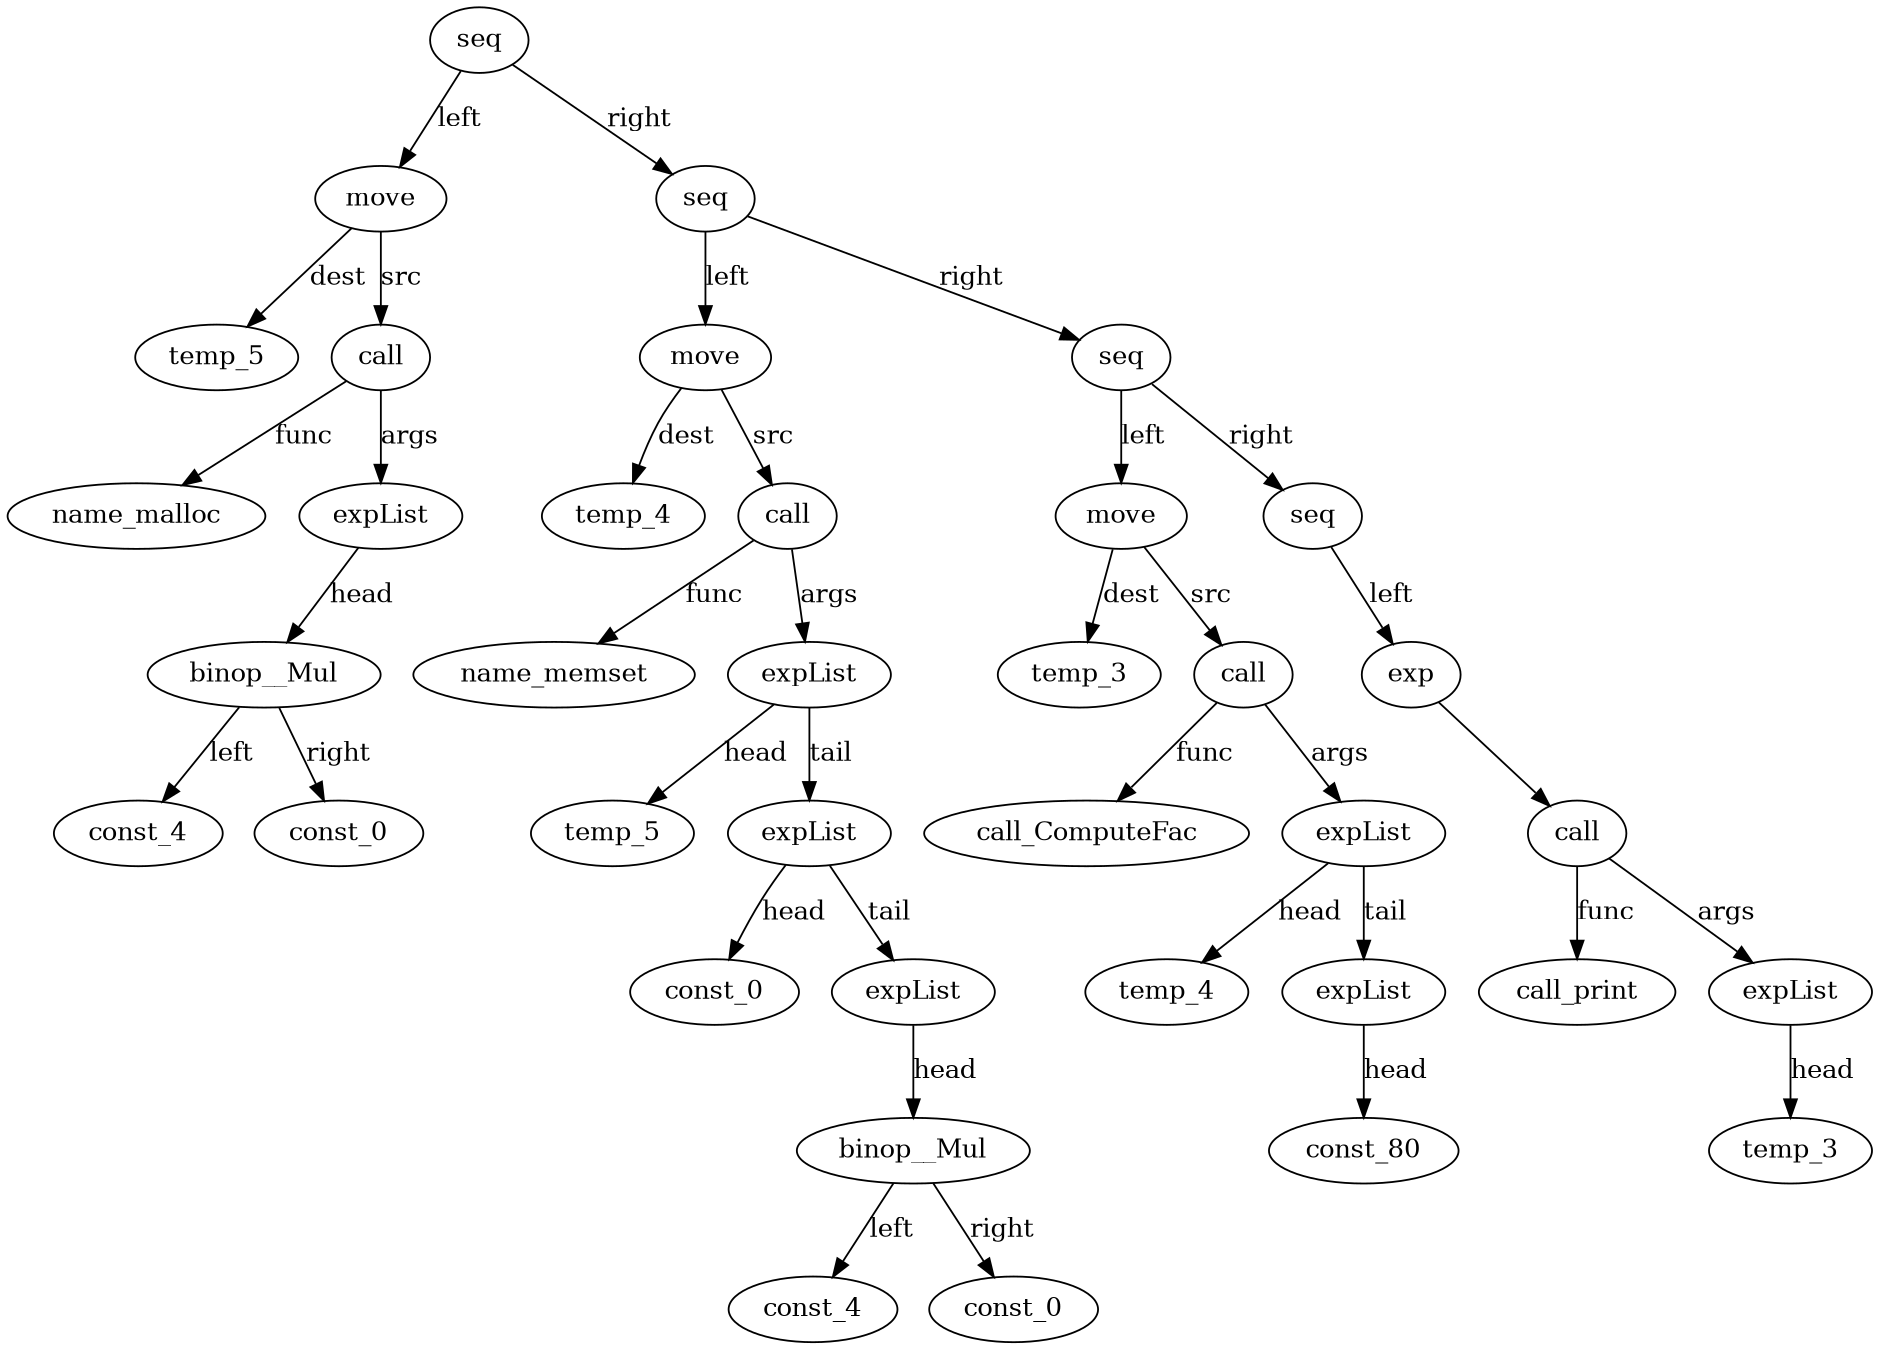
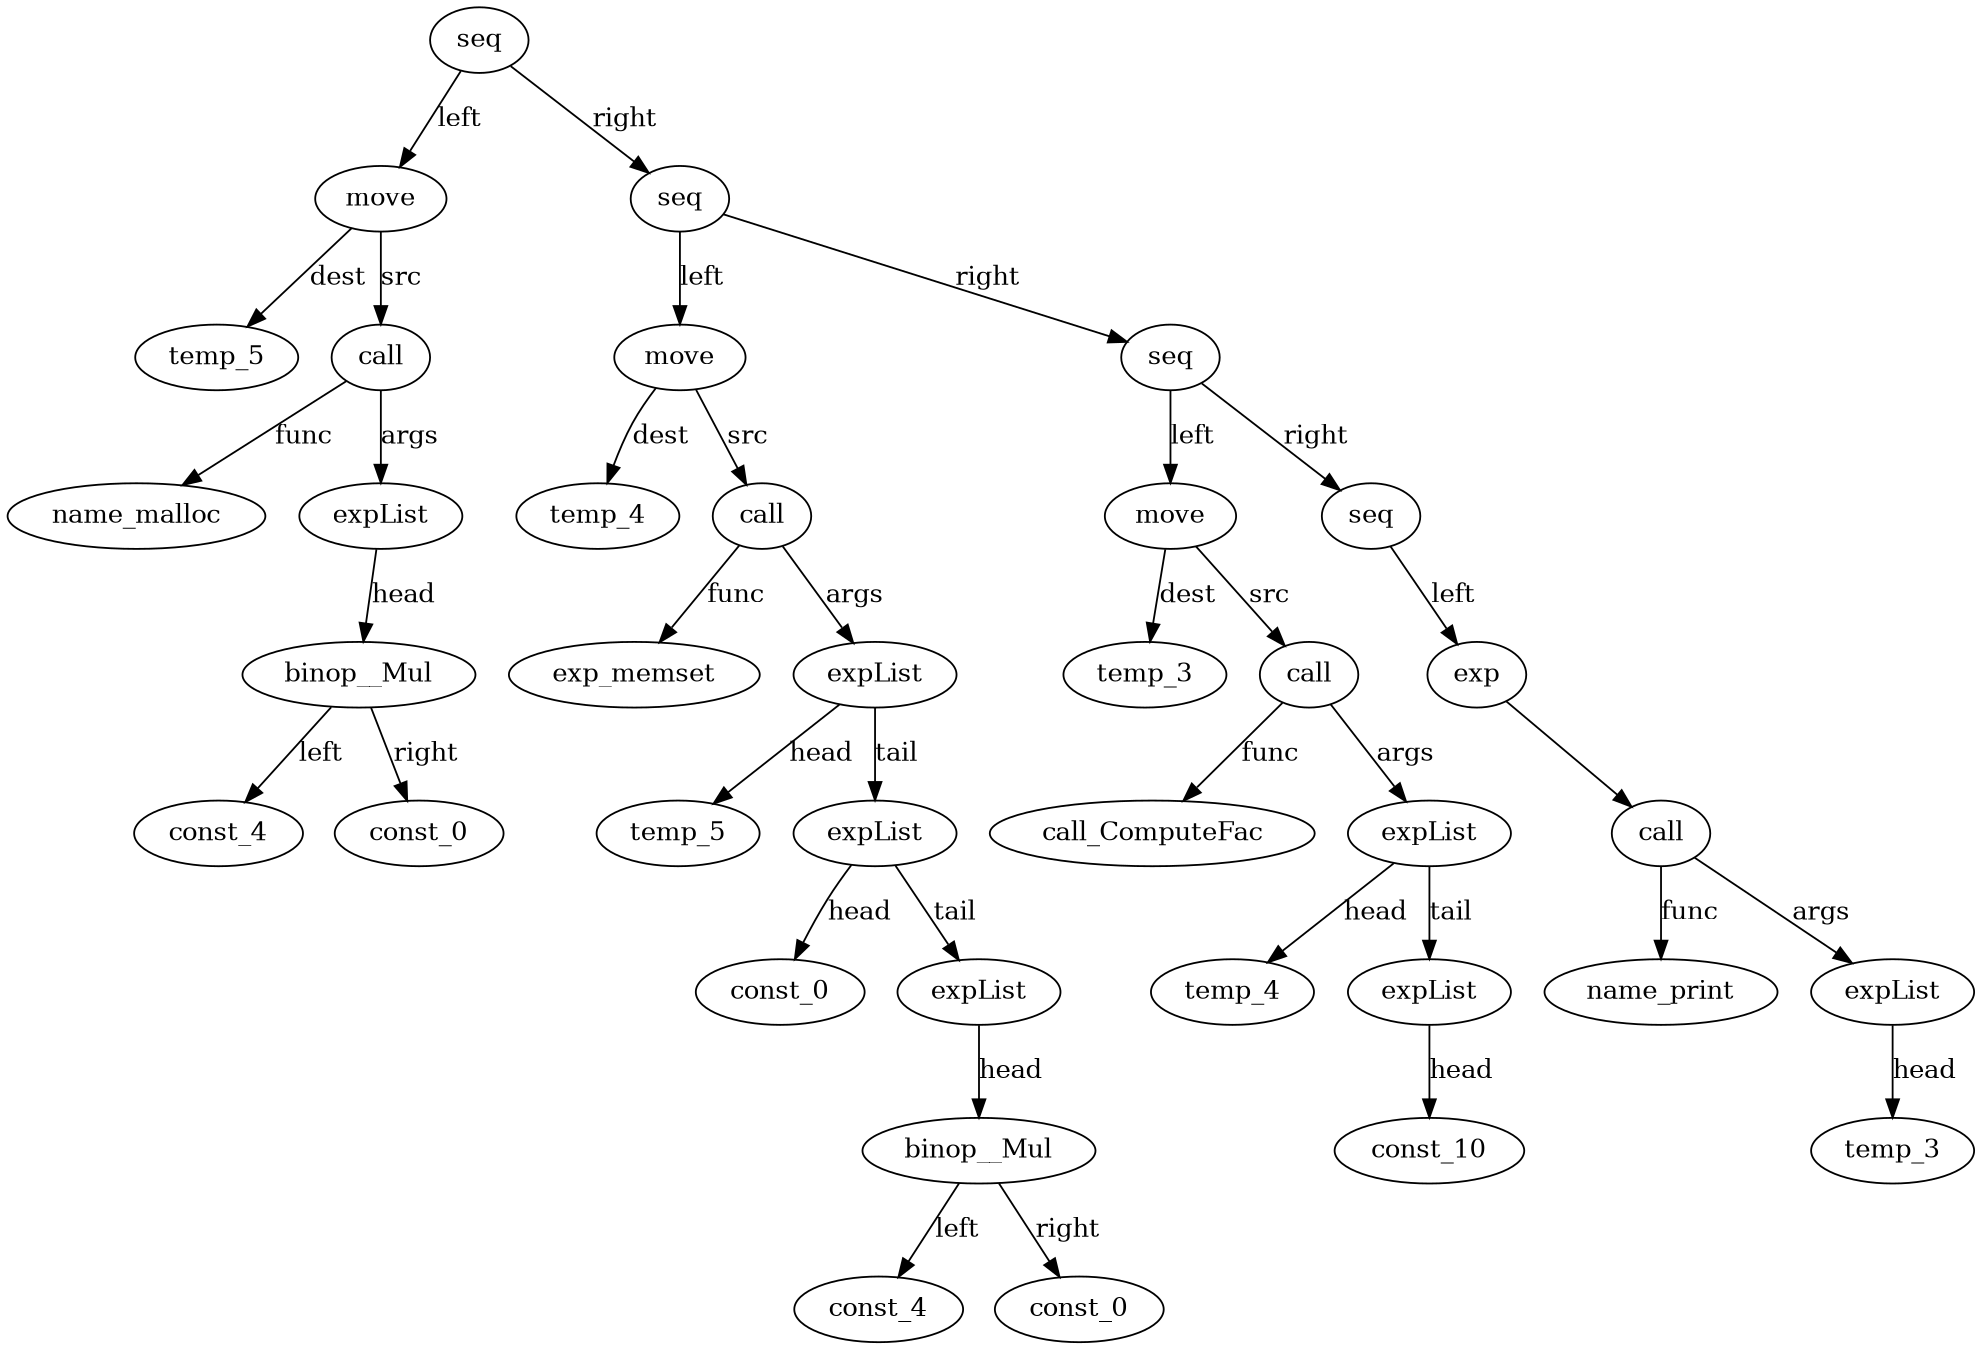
  digraph {
    n1 [label=temp_5]
    n2 [label=name_malloc]
    n3 [label=const_4]
    n4 [label=const_0]
    n5 [label=binop__Mul]
    n6 [label=expList]
    n7 [label=call]
    n8 [label=move]
    n9 [label=temp_4]
-   n10 [label=name_memset]
+   n10 [label=exp_memset]
    n11 [label=temp_5]
    n12 [label=const_0]
    n13 [label=const_4]
    n14 [label=const_0]
    n15 [label=binop__Mul]
    n16 [label=expList]
    n17 [label=expList]
    n18 [label=expList]
    n19 [label=call]
    n20 [label=move]
    n21 [label=temp_3]
    n22 [label=call_ComputeFac]
    n23 [label=temp_4]
-   n24 [label=const_80]
+   n24 [label=const_10]
    n25 [label=expList]
    n26 [label=expList]
    n27 [label=call]
    n28 [label=move]
-   n29 [label=call_print]
+   n29 [label=name_print]
    n30 [label=temp_3]
    n31 [label=expList]
    n32 [label=call]
    n33 [label=exp]
    n34 [label=seq]
    n35 [label=seq]
    n36 [label=seq]
    n37 [label=seq]
    n5 -> n3 [label=left]
    n5 -> n4 [label=right]
    n6 -> n5 [label=head]
    n7 -> n2 [label=func]
    n7 -> n6 [label=args]
    n8 -> n1 [label=dest]
    n8 -> n7 [label=src]
    n15 -> n13 [label=left]
    n15 -> n14 [label=right]
    n16 -> n15 [label=head]
    n17 -> n12 [label=head]
    n17 -> n16 [label=tail]
    n18 -> n11 [label=head]
    n18 -> n17 [label=tail]
    n19 -> n10 [label=func]
    n19 -> n18 [label=args]
    n20 -> n9 [label=dest]
    n20 -> n19 [label=src]
    n25 -> n24 [label=head]
    n26 -> n23 [label=head]
    n26 -> n25 [label=tail]
    n27 -> n22 [label=func]
    n27 -> n26 [label=args]
    n28 -> n21 [label=dest]
    n28 -> n27 [label=src]
    n31 -> n30 [label=head]
    n32 -> n29 [label=func]
    n32 -> n31 [label=args]
    n33 -> n32
    n34 -> n33 [label=left]
    n35 -> n28 [label=left]
    n35 -> n34 [label=right]
    n36 -> n20 [label=left]
    n36 -> n35 [label=right]
    n37 -> n8 [label=left]
    n37 -> n36 [label=right]
  }
